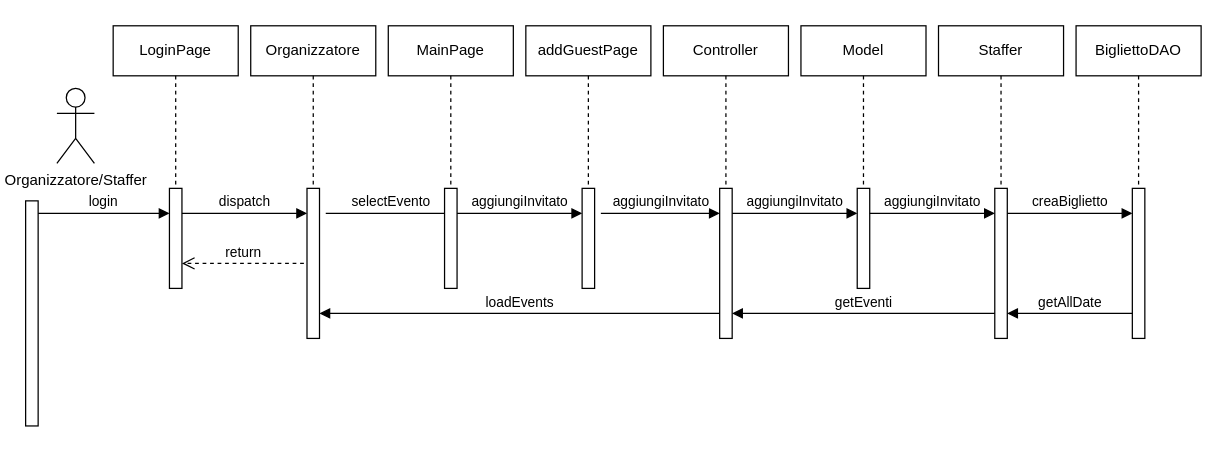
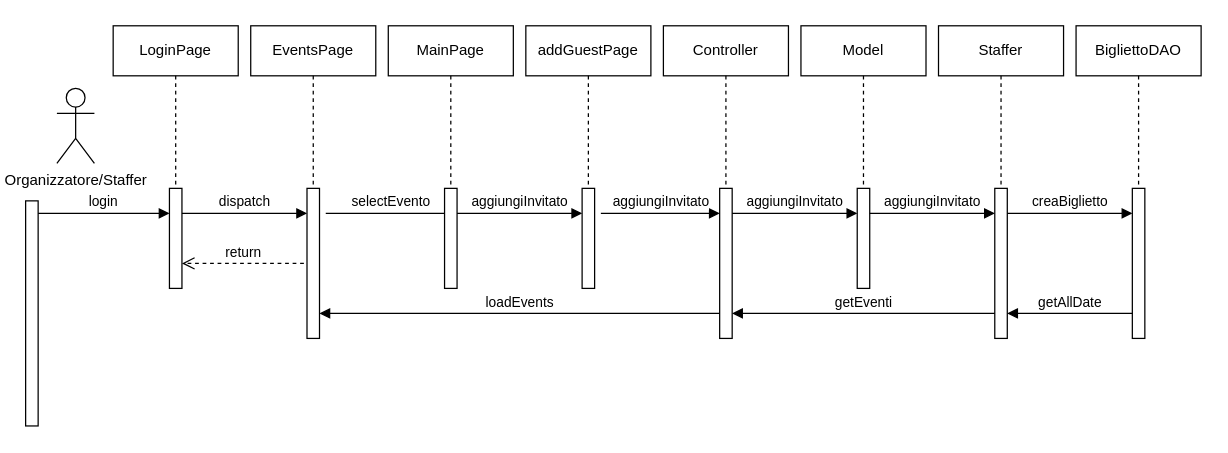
  <mxCell id="0" />
  <mxCell id="1" parent="0" />
  <mxCell id="2" value="Organizzatore/Staffer" style="shape=umlActor;verticalLabelPosition=bottom;verticalAlign=top;html=1;" vertex="1" parent="1"><mxGeometry x="45" y="70" width="30" height="60" as="geometry" /></mxCell>
  <mxCell id="3" value="" style="html=1;points=[[0,0,0,0,5],[0,1,0,0,-5],[1,0,0,0,5],[1,1,0,0,-5]];perimeter=orthogonalPerimeter;outlineConnect=0;targetShapes=umlLifeline;portConstraint=eastwest;newEdgeStyle={&quot;curved&quot;:0,&quot;rounded&quot;:0};" vertex="1" parent="1"><mxGeometry x="20" y="160" width="10" height="180" as="geometry" /></mxCell>
  <mxCell id="4" value="login" style="html=1;verticalAlign=bottom;endArrow=block;edgeStyle=elbowEdgeStyle;elbow=vertical;curved=0;rounded=0;" edge="1" parent="1"><mxGeometry x="-0.003" relative="1" as="geometry"><mxPoint x="30" y="170" as="sourcePoint" /><Array as="points"><mxPoint x="115" y="170" /></Array><mxPoint x="135" y="170" as="targetPoint" /><mxPoint as="offset" /></mxGeometry></mxCell>
  <mxCell id="5" value="" style="group" vertex="1" connectable="0" parent="1"><mxGeometry x="90" y="20" width="100" height="210" as="geometry" /></mxCell>
  <mxCell id="6" value="LoginPage" style="shape=umlLifeline;perimeter=lifelinePerimeter;whiteSpace=wrap;html=1;container=0;dropTarget=0;collapsible=0;recursiveResize=0;outlineConnect=0;portConstraint=eastwest;newEdgeStyle={&quot;edgeStyle&quot;:&quot;elbowEdgeStyle&quot;,&quot;elbow&quot;:&quot;vertical&quot;,&quot;curved&quot;:0,&quot;rounded&quot;:0};" vertex="1" parent="5"><mxGeometry width="100" height="210" as="geometry" /></mxCell>
  <mxCell id="7" value="" style="html=1;points=[[0,0,0,0,5],[0,1,0,0,-5],[1,0,0,0,5],[1,1,0,0,-5]];perimeter=orthogonalPerimeter;outlineConnect=0;targetShapes=umlLifeline;portConstraint=eastwest;newEdgeStyle={&quot;curved&quot;:0,&quot;rounded&quot;:0};" vertex="1" parent="5"><mxGeometry x="45" y="130" width="10" height="80" as="geometry" /></mxCell>
  <mxCell id="8" value="return" style="html=1;verticalAlign=bottom;endArrow=open;dashed=1;endSize=8;curved=0;rounded=0;entryX=1.5;entryY=0.625;entryDx=0;entryDy=0;entryPerimeter=0;" edge="1" parent="5"><mxGeometry relative="1" as="geometry"><mxPoint x="152.5" y="190" as="sourcePoint" /><mxPoint x="55" y="190" as="targetPoint" /></mxGeometry></mxCell>
  <mxCell id="9" value="dispatch" style="html=1;verticalAlign=bottom;endArrow=block;edgeStyle=elbowEdgeStyle;elbow=vertical;curved=0;rounded=0;" edge="1" parent="1" source="7" target="12"><mxGeometry relative="1" as="geometry"><mxPoint x="150" y="170" as="sourcePoint" /><Array as="points"><mxPoint x="200" y="170" /></Array><mxPoint x="240" y="170" as="targetPoint" /></mxGeometry></mxCell>
  <mxCell id="10" value="" style="group" vertex="1" connectable="0" parent="1"><mxGeometry x="200" y="20" width="100" height="270" as="geometry" /></mxCell>
- <mxCell id="11" value="Organizzatore" style="shape=umlLifeline;perimeter=lifelinePerimeter;whiteSpace=wrap;html=1;container=0;dropTarget=0;collapsible=0;recursiveResize=0;outlineConnect=0;portConstraint=eastwest;newEdgeStyle={&quot;edgeStyle&quot;:&quot;elbowEdgeStyle&quot;,&quot;elbow&quot;:&quot;vertical&quot;,&quot;curved&quot;:0,&quot;rounded&quot;:0};" vertex="1" parent="10"><mxGeometry width="100" height="210" as="geometry" /></mxCell>
+ <mxCell id="11" value="EventsPage" style="shape=umlLifeline;perimeter=lifelinePerimeter;whiteSpace=wrap;html=1;container=0;dropTarget=0;collapsible=0;recursiveResize=0;outlineConnect=0;portConstraint=eastwest;newEdgeStyle={&quot;edgeStyle&quot;:&quot;elbowEdgeStyle&quot;,&quot;elbow&quot;:&quot;vertical&quot;,&quot;curved&quot;:0,&quot;rounded&quot;:0};" vertex="1" parent="10"><mxGeometry width="100" height="210" as="geometry" /></mxCell>
  <mxCell id="12" value="" style="html=1;points=[[0,0,0,0,5],[0,1,0,0,-5],[1,0,0,0,5],[1,1,0,0,-5]];perimeter=orthogonalPerimeter;outlineConnect=0;targetShapes=umlLifeline;portConstraint=eastwest;newEdgeStyle={&quot;curved&quot;:0,&quot;rounded&quot;:0};" vertex="1" parent="10"><mxGeometry x="45" y="130" width="10" height="120" as="geometry" /></mxCell>
  <mxCell id="13" value="selectEvento" style="html=1;verticalAlign=bottom;endArrow=block;edgeStyle=elbowEdgeStyle;elbow=vertical;curved=0;rounded=0;" edge="1" parent="1"><mxGeometry x="-0.003" relative="1" as="geometry"><mxPoint x="260" y="170" as="sourcePoint" /><Array as="points"><mxPoint x="345" y="170" /></Array><mxPoint x="365" y="170" as="targetPoint" /><mxPoint as="offset" /></mxGeometry></mxCell>
  <mxCell id="14" value="" style="group" vertex="1" connectable="0" parent="1"><mxGeometry x="310" y="20" width="100" height="210" as="geometry" /></mxCell>
  <mxCell id="15" value="MainPage" style="shape=umlLifeline;perimeter=lifelinePerimeter;whiteSpace=wrap;html=1;container=0;dropTarget=0;collapsible=0;recursiveResize=0;outlineConnect=0;portConstraint=eastwest;newEdgeStyle={&quot;edgeStyle&quot;:&quot;elbowEdgeStyle&quot;,&quot;elbow&quot;:&quot;vertical&quot;,&quot;curved&quot;:0,&quot;rounded&quot;:0};" vertex="1" parent="14"><mxGeometry width="100" height="210" as="geometry" /></mxCell>
  <mxCell id="16" value="" style="html=1;points=[[0,0,0,0,5],[0,1,0,0,-5],[1,0,0,0,5],[1,1,0,0,-5]];perimeter=orthogonalPerimeter;outlineConnect=0;targetShapes=umlLifeline;portConstraint=eastwest;newEdgeStyle={&quot;curved&quot;:0,&quot;rounded&quot;:0};" vertex="1" parent="14"><mxGeometry x="45" y="130" width="10" height="80" as="geometry" /></mxCell>
  <mxCell id="17" value="aggiungiInvitato" style="html=1;verticalAlign=bottom;endArrow=block;edgeStyle=elbowEdgeStyle;elbow=horizontal;curved=0;rounded=0;" edge="1" parent="1" source="16" target="38"><mxGeometry relative="1" as="geometry"><mxPoint x="370" y="170" as="sourcePoint" /><Array as="points"><mxPoint x="420" y="170" /></Array><mxPoint x="460" y="180" as="targetPoint" /><mxPoint as="offset" /></mxGeometry></mxCell>
  <mxCell id="18" value="" style="group" vertex="1" connectable="0" parent="1"><mxGeometry x="530" y="20" width="100" height="260" as="geometry" /></mxCell>
  <mxCell id="19" value="Controller" style="shape=umlLifeline;perimeter=lifelinePerimeter;whiteSpace=wrap;html=1;container=0;dropTarget=0;collapsible=0;recursiveResize=0;outlineConnect=0;portConstraint=eastwest;newEdgeStyle={&quot;edgeStyle&quot;:&quot;elbowEdgeStyle&quot;,&quot;elbow&quot;:&quot;vertical&quot;,&quot;curved&quot;:0,&quot;rounded&quot;:0};" vertex="1" parent="18"><mxGeometry width="100" height="210" as="geometry" /></mxCell>
  <mxCell id="20" value="" style="html=1;points=[[0,0,0,0,5],[0,1,0,0,-5],[1,0,0,0,5],[1,1,0,0,-5]];perimeter=orthogonalPerimeter;outlineConnect=0;targetShapes=umlLifeline;portConstraint=eastwest;newEdgeStyle={&quot;curved&quot;:0,&quot;rounded&quot;:0};" vertex="1" parent="18"><mxGeometry x="45" y="130" width="10" height="120" as="geometry" /></mxCell>
  <mxCell id="21" value="" style="group" vertex="1" connectable="0" parent="1"><mxGeometry x="640" y="20" width="100" height="210" as="geometry" /></mxCell>
  <mxCell id="22" value="Model" style="shape=umlLifeline;perimeter=lifelinePerimeter;whiteSpace=wrap;html=1;container=0;dropTarget=0;collapsible=0;recursiveResize=0;outlineConnect=0;portConstraint=eastwest;newEdgeStyle={&quot;edgeStyle&quot;:&quot;elbowEdgeStyle&quot;,&quot;elbow&quot;:&quot;vertical&quot;,&quot;curved&quot;:0,&quot;rounded&quot;:0};" vertex="1" parent="21"><mxGeometry width="100" height="210" as="geometry" /></mxCell>
  <mxCell id="23" value="" style="html=1;points=[[0,0,0,0,5],[0,1,0,0,-5],[1,0,0,0,5],[1,1,0,0,-5]];perimeter=orthogonalPerimeter;outlineConnect=0;targetShapes=umlLifeline;portConstraint=eastwest;newEdgeStyle={&quot;curved&quot;:0,&quot;rounded&quot;:0};" vertex="1" parent="21"><mxGeometry x="45" y="130" width="10" height="80" as="geometry" /></mxCell>
  <mxCell id="24" value="aggiungiInvitato" style="html=1;verticalAlign=bottom;endArrow=block;edgeStyle=elbowEdgeStyle;elbow=vertical;curved=0;rounded=0;" edge="1" parent="21"><mxGeometry relative="1" as="geometry"><mxPoint x="-55" y="150" as="sourcePoint" /><Array as="points"><mxPoint y="150" /></Array><mxPoint x="45" y="150" as="targetPoint" /></mxGeometry></mxCell>
  <mxCell id="25" value="" style="group" vertex="1" connectable="0" parent="1"><mxGeometry x="750" y="20" width="100" height="280" as="geometry" /></mxCell>
  <mxCell id="26" value="Staffer" style="shape=umlLifeline;perimeter=lifelinePerimeter;whiteSpace=wrap;html=1;container=0;dropTarget=0;collapsible=0;recursiveResize=0;outlineConnect=0;portConstraint=eastwest;newEdgeStyle={&quot;edgeStyle&quot;:&quot;elbowEdgeStyle&quot;,&quot;elbow&quot;:&quot;vertical&quot;,&quot;curved&quot;:0,&quot;rounded&quot;:0};" vertex="1" parent="25"><mxGeometry width="100" height="210" as="geometry" /></mxCell>
  <mxCell id="27" value="" style="html=1;points=[[0,0,0,0,5],[0,1,0,0,-5],[1,0,0,0,5],[1,1,0,0,-5]];perimeter=orthogonalPerimeter;outlineConnect=0;targetShapes=umlLifeline;portConstraint=eastwest;newEdgeStyle={&quot;curved&quot;:0,&quot;rounded&quot;:0};" vertex="1" parent="25"><mxGeometry x="45" y="130" width="10" height="120" as="geometry" /></mxCell>
  <mxCell id="28" value="aggiungiInvitato" style="html=1;verticalAlign=bottom;endArrow=block;edgeStyle=elbowEdgeStyle;elbow=vertical;curved=0;rounded=0;" edge="1" parent="25"><mxGeometry relative="1" as="geometry"><mxPoint x="-55" y="150" as="sourcePoint" /><Array as="points"><mxPoint y="150" /></Array><mxPoint x="45" y="150" as="targetPoint" /></mxGeometry></mxCell>
  <mxCell id="29" value="" style="group" vertex="1" connectable="0" parent="1"><mxGeometry x="860" y="20" width="100" height="270" as="geometry" /></mxCell>
  <mxCell id="30" value="BigliettoDAO" style="shape=umlLifeline;perimeter=lifelinePerimeter;whiteSpace=wrap;html=1;container=0;dropTarget=0;collapsible=0;recursiveResize=0;outlineConnect=0;portConstraint=eastwest;newEdgeStyle={&quot;edgeStyle&quot;:&quot;elbowEdgeStyle&quot;,&quot;elbow&quot;:&quot;vertical&quot;,&quot;curved&quot;:0,&quot;rounded&quot;:0};" vertex="1" parent="29"><mxGeometry width="100" height="210" as="geometry" /></mxCell>
  <mxCell id="31" value="" style="html=1;points=[[0,0,0,0,5],[0,1,0,0,-5],[1,0,0,0,5],[1,1,0,0,-5]];perimeter=orthogonalPerimeter;outlineConnect=0;targetShapes=umlLifeline;portConstraint=eastwest;newEdgeStyle={&quot;curved&quot;:0,&quot;rounded&quot;:0};" vertex="1" parent="29"><mxGeometry x="45" y="130" width="10" height="120" as="geometry" /></mxCell>
  <mxCell id="32" value="creaBiglietto" style="html=1;verticalAlign=bottom;endArrow=block;edgeStyle=elbowEdgeStyle;elbow=vertical;curved=0;rounded=0;" edge="1" parent="29"><mxGeometry relative="1" as="geometry"><mxPoint x="-55" y="150" as="sourcePoint" /><Array as="points"><mxPoint y="150" /></Array><mxPoint x="45" y="150" as="targetPoint" /></mxGeometry></mxCell>
  <mxCell id="33" value="loadEvents" style="html=1;verticalAlign=bottom;endArrow=block;edgeStyle=elbowEdgeStyle;elbow=vertical;curved=0;rounded=0;" edge="1" parent="1" source="20" target="12"><mxGeometry x="-0.003" relative="1" as="geometry"><mxPoint x="470" y="270" as="sourcePoint" /><Array as="points"><mxPoint x="360" y="250" /></Array><mxPoint x="420" y="270" as="targetPoint" /><mxPoint as="offset" /></mxGeometry></mxCell>
  <mxCell id="34" value="getEventi" style="html=1;verticalAlign=bottom;endArrow=block;edgeStyle=elbowEdgeStyle;elbow=vertical;curved=0;rounded=0;" edge="1" parent="1" source="27" target="20"><mxGeometry relative="1" as="geometry"><mxPoint x="595" y="180" as="sourcePoint" /><Array as="points"><mxPoint x="640" y="250" /></Array><mxPoint x="695" y="180" as="targetPoint" /></mxGeometry></mxCell>
  <mxCell id="35" value="getAllDate" style="html=1;verticalAlign=bottom;endArrow=block;edgeStyle=elbowEdgeStyle;elbow=vertical;curved=0;rounded=0;" edge="1" parent="1" source="31" target="27"><mxGeometry x="-0.003" relative="1" as="geometry"><mxPoint x="585" y="260" as="sourcePoint" /><Array as="points"><mxPoint x="860" y="250" /></Array><mxPoint x="365" y="260" as="targetPoint" /><mxPoint as="offset" /></mxGeometry></mxCell>
  <mxCell id="36" value="" style="group" vertex="1" connectable="0" parent="1"><mxGeometry x="420" y="20" width="100" height="260" as="geometry" /></mxCell>
  <mxCell id="37" value="addGuestPage" style="shape=umlLifeline;perimeter=lifelinePerimeter;whiteSpace=wrap;html=1;container=0;dropTarget=0;collapsible=0;recursiveResize=0;outlineConnect=0;portConstraint=eastwest;newEdgeStyle={&quot;edgeStyle&quot;:&quot;elbowEdgeStyle&quot;,&quot;elbow&quot;:&quot;vertical&quot;,&quot;curved&quot;:0,&quot;rounded&quot;:0};" vertex="1" parent="36"><mxGeometry width="100" height="210" as="geometry" /></mxCell>
  <mxCell id="38" value="" style="html=1;points=[[0,0,0,0,5],[0,1,0,0,-5],[1,0,0,0,5],[1,1,0,0,-5]];perimeter=orthogonalPerimeter;outlineConnect=0;targetShapes=umlLifeline;portConstraint=eastwest;newEdgeStyle={&quot;curved&quot;:0,&quot;rounded&quot;:0};" vertex="1" parent="36"><mxGeometry x="45" y="130" width="10" height="80" as="geometry" /></mxCell>
  <mxCell id="39" value="aggiungiInvitato" style="html=1;verticalAlign=bottom;endArrow=block;edgeStyle=elbowEdgeStyle;elbow=horizontal;curved=0;rounded=0;" edge="1" parent="36" target="20"><mxGeometry relative="1" as="geometry"><mxPoint x="60" y="150" as="sourcePoint" /><Array as="points"><mxPoint x="115" y="150" /></Array><mxPoint x="160" y="150" as="targetPoint" /><mxPoint as="offset" /></mxGeometry></mxCell>
